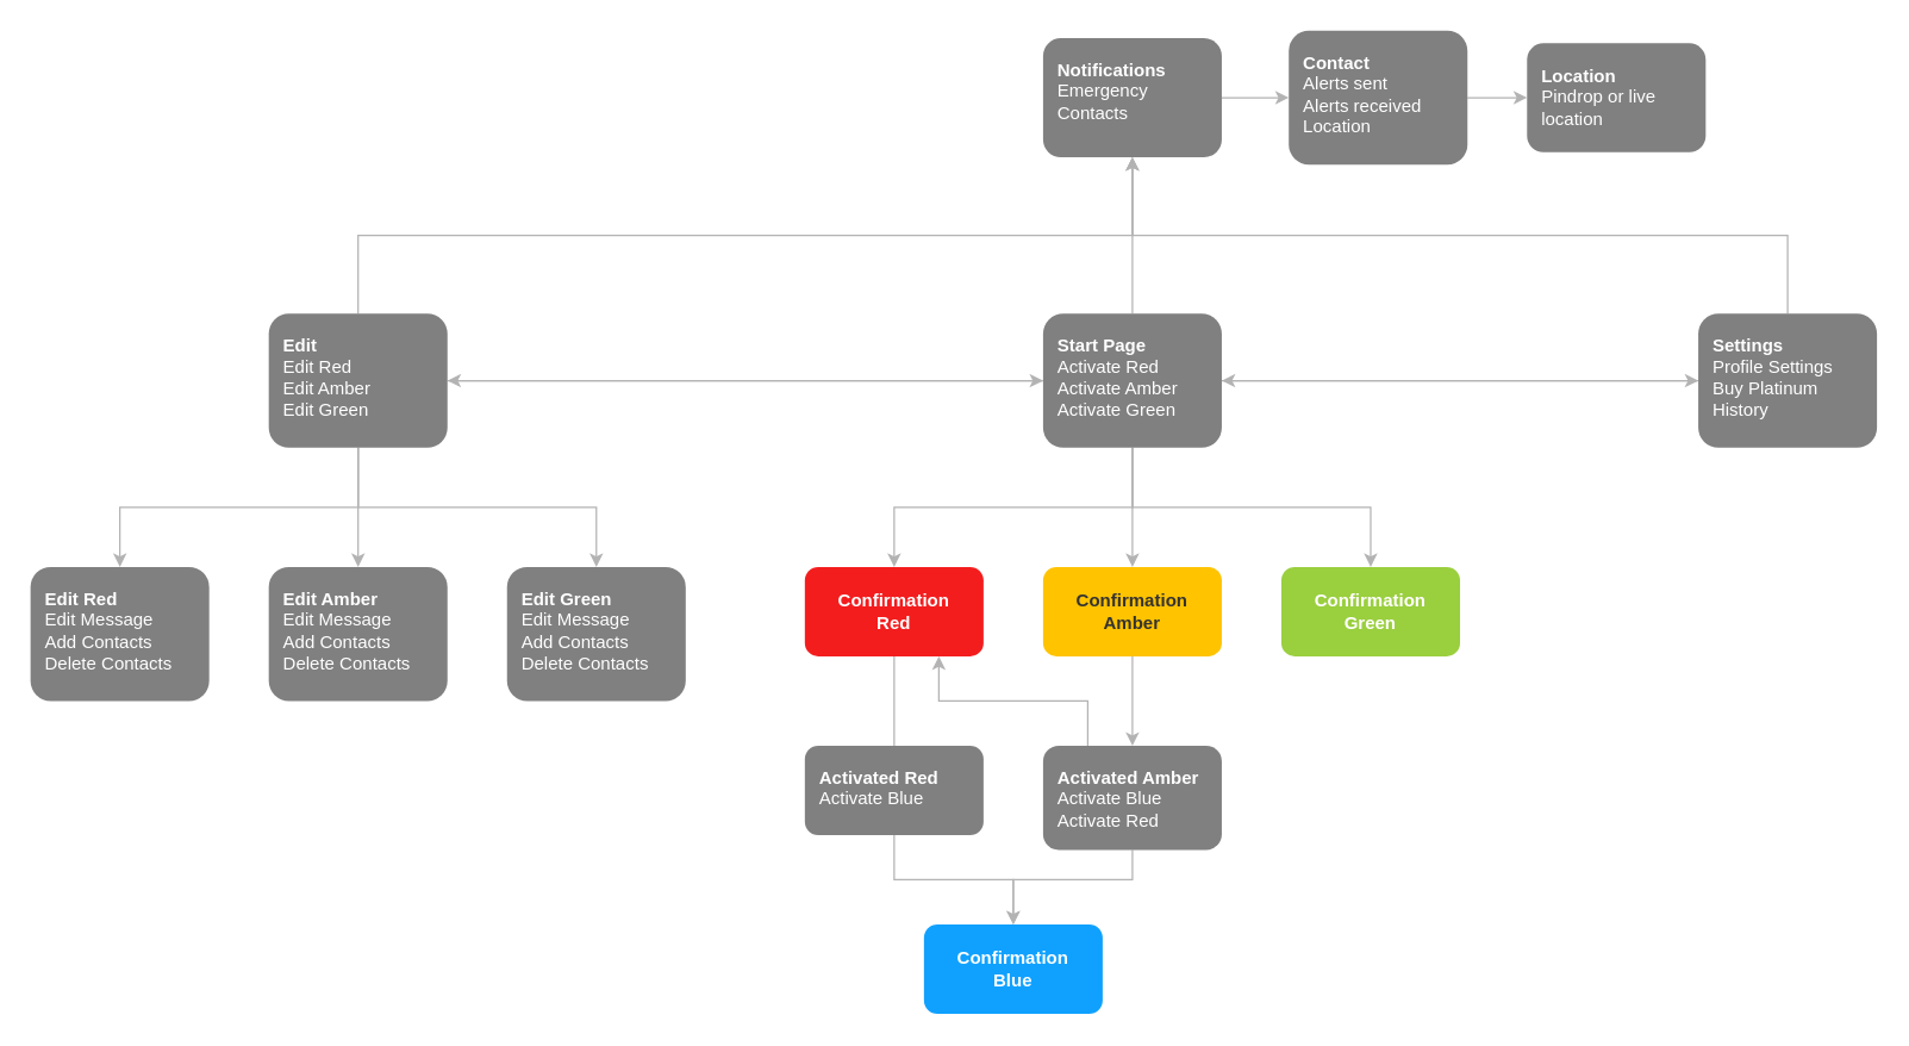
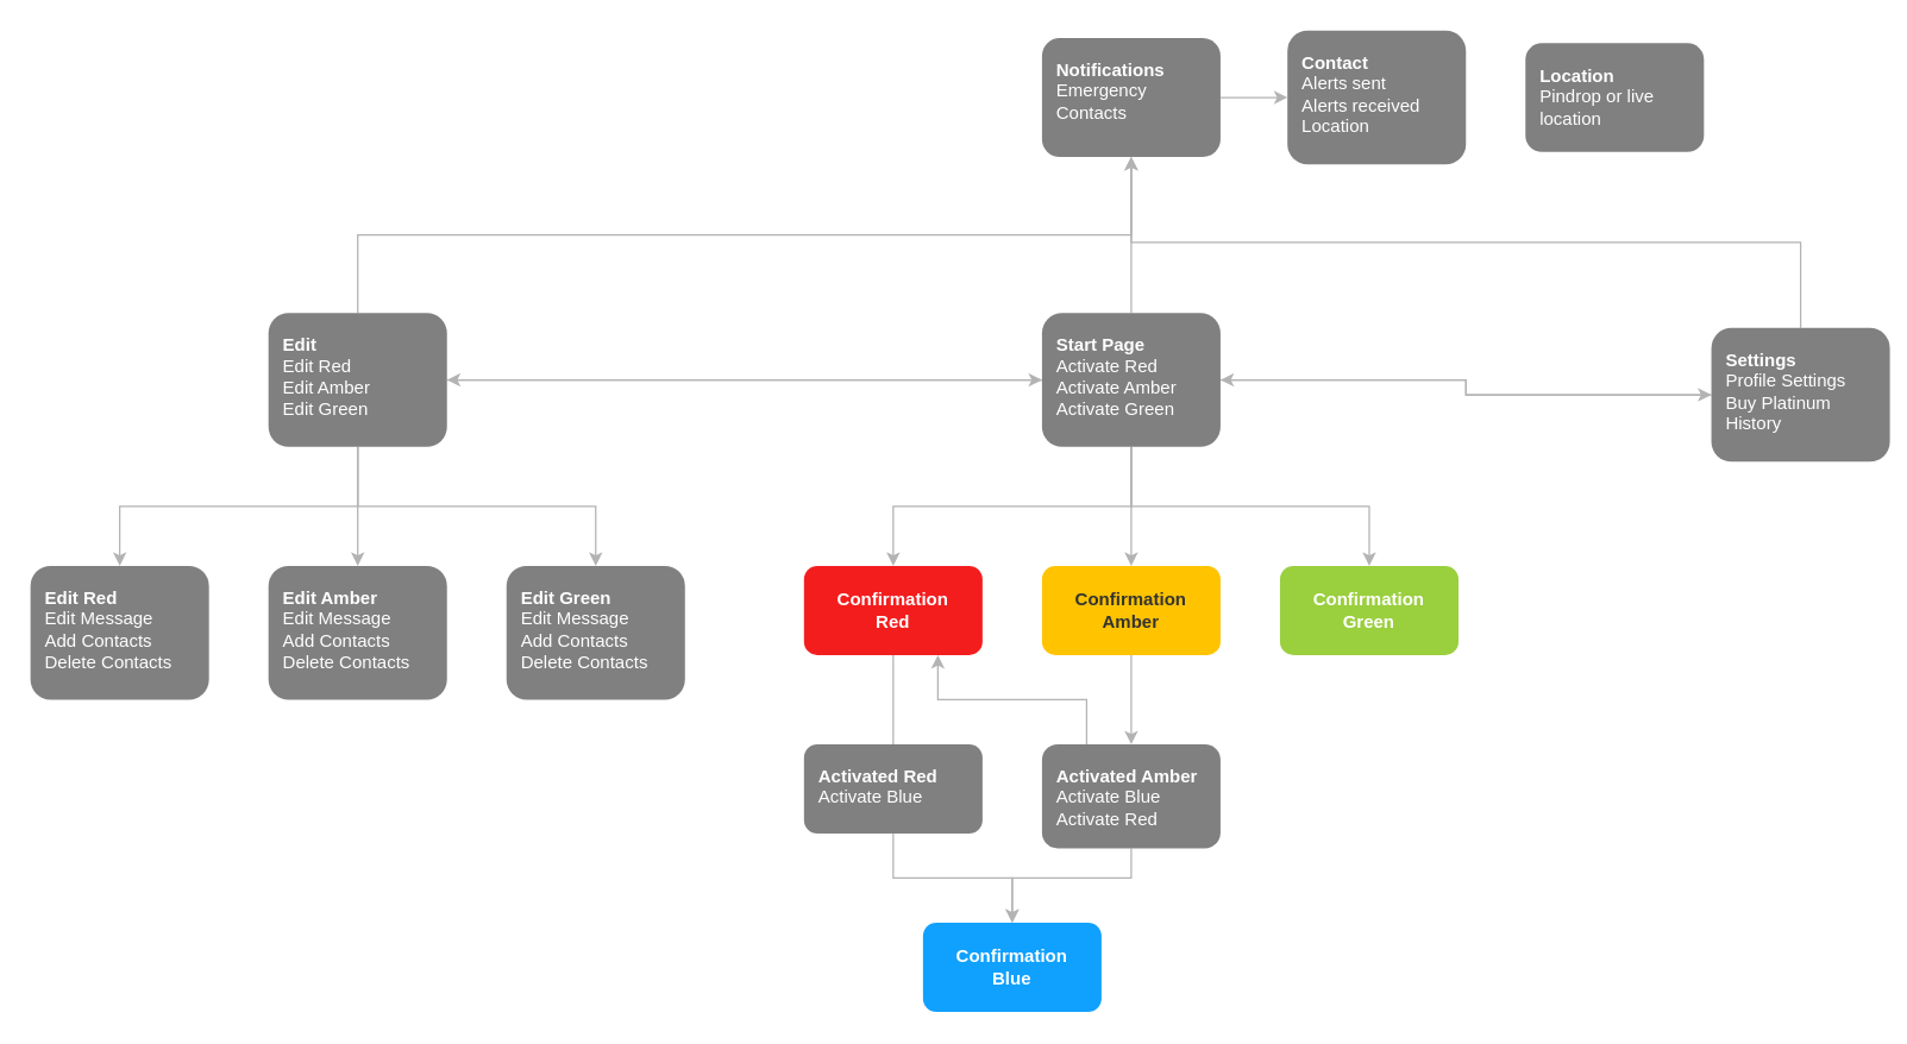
  <mxCell id="0" />
  <mxCell id="1" parent="0" />
  <mxCell id="2" style="edgeStyle=orthogonalEdgeStyle;rounded=0;orthogonalLoop=1;jettySize=auto;html=1;exitX=0.5;exitY=1;exitDx=0;exitDy=0;entryX=0.5;entryY=0;entryDx=0;entryDy=0;strokeColor=#B3B3B3;" edge="1" parent="1" source="8" target="25"><mxGeometry relative="1" as="geometry" /></mxCell>
  <mxCell id="3" style="edgeStyle=orthogonalEdgeStyle;rounded=0;orthogonalLoop=1;jettySize=auto;html=1;exitX=0.5;exitY=1;exitDx=0;exitDy=0;entryX=0.5;entryY=0;entryDx=0;entryDy=0;strokeColor=#B3B3B3;" edge="1" parent="1" source="8" target="23"><mxGeometry relative="1" as="geometry" /></mxCell>
  <mxCell id="4" style="edgeStyle=orthogonalEdgeStyle;rounded=0;orthogonalLoop=1;jettySize=auto;html=1;exitX=0.5;exitY=1;exitDx=0;exitDy=0;entryX=0.5;entryY=0;entryDx=0;entryDy=0;strokeColor=#B3B3B3;" edge="1" parent="1" source="8" target="27"><mxGeometry relative="1" as="geometry" /></mxCell>
  <mxCell id="5" style="edgeStyle=orthogonalEdgeStyle;rounded=0;orthogonalLoop=1;jettySize=auto;html=1;exitX=0;exitY=0.5;exitDx=0;exitDy=0;entryX=1;entryY=0.5;entryDx=0;entryDy=0;strokeColor=#B3B3B3;" edge="1" parent="1" source="8" target="14"><mxGeometry relative="1" as="geometry" /></mxCell>
  <mxCell id="6" style="edgeStyle=orthogonalEdgeStyle;rounded=0;orthogonalLoop=1;jettySize=auto;html=1;exitX=1;exitY=0.5;exitDx=0;exitDy=0;entryX=0;entryY=0.5;entryDx=0;entryDy=0;strokeColor=#B3B3B3;" edge="1" parent="1" source="8" target="31"><mxGeometry relative="1" as="geometry" /></mxCell>
  <mxCell id="7" style="edgeStyle=orthogonalEdgeStyle;rounded=0;orthogonalLoop=1;jettySize=auto;html=1;exitX=0.5;exitY=0;exitDx=0;exitDy=0;entryX=0.5;entryY=1;entryDx=0;entryDy=0;fontColor=#FFFFFF;strokeColor=#B3B3B3;" edge="1" parent="1" source="8" target="33"><mxGeometry relative="1" as="geometry" /></mxCell>
  <mxCell id="8" value="&lt;b&gt;Start Page&lt;br&gt;&lt;/b&gt;Activate Red&lt;br&gt;Activate Amber&lt;br&gt;Activate Green" style="rounded=1;whiteSpace=wrap;html=1;verticalAlign=top;align=left;spacing=10;strokeColor=none;fillColor=#808080;fontColor=#FFFFFF;" vertex="1" parent="1"><mxGeometry x="700" y="210" width="120" height="90" as="geometry" /></mxCell>
  <mxCell id="9" style="edgeStyle=orthogonalEdgeStyle;rounded=0;orthogonalLoop=1;jettySize=auto;html=1;exitX=0.5;exitY=1;exitDx=0;exitDy=0;entryX=0.5;entryY=0;entryDx=0;entryDy=0;strokeColor=#B3B3B3;" edge="1" parent="1" source="14" target="16"><mxGeometry relative="1" as="geometry" /></mxCell>
  <mxCell id="10" style="edgeStyle=orthogonalEdgeStyle;rounded=0;orthogonalLoop=1;jettySize=auto;html=1;exitX=0.5;exitY=1;exitDx=0;exitDy=0;entryX=0.5;entryY=0;entryDx=0;entryDy=0;strokeColor=#B3B3B3;" edge="1" parent="1" source="14" target="17"><mxGeometry relative="1" as="geometry"><Array as="points"><mxPoint x="240" y="340" /><mxPoint x="400" y="340" /></Array></mxGeometry></mxCell>
  <mxCell id="11" style="edgeStyle=orthogonalEdgeStyle;rounded=0;orthogonalLoop=1;jettySize=auto;html=1;exitX=0.5;exitY=1;exitDx=0;exitDy=0;entryX=0.5;entryY=0;entryDx=0;entryDy=0;strokeColor=#B3B3B3;" edge="1" parent="1" source="14" target="15"><mxGeometry relative="1" as="geometry"><Array as="points"><mxPoint x="240" y="340" /><mxPoint x="80" y="340" /></Array></mxGeometry></mxCell>
  <mxCell id="12" style="edgeStyle=orthogonalEdgeStyle;rounded=0;orthogonalLoop=1;jettySize=auto;html=1;exitX=1;exitY=0.5;exitDx=0;exitDy=0;entryX=0;entryY=0.5;entryDx=0;entryDy=0;strokeColor=#B3B3B3;" edge="1" parent="1" source="14" target="8"><mxGeometry relative="1" as="geometry" /></mxCell>
  <mxCell id="13" style="edgeStyle=orthogonalEdgeStyle;rounded=0;orthogonalLoop=1;jettySize=auto;html=1;exitX=0.5;exitY=0;exitDx=0;exitDy=0;entryX=0.5;entryY=1;entryDx=0;entryDy=0;fontColor=#FFFFFF;strokeColor=#B3B3B3;" edge="1" parent="1" source="14" target="33"><mxGeometry relative="1" as="geometry" /></mxCell>
  <mxCell id="14" value="&lt;b&gt;Edit&lt;/b&gt;&lt;br&gt;Edit Red&lt;br&gt;Edit Amber&lt;br&gt;Edit Green" style="rounded=1;whiteSpace=wrap;html=1;verticalAlign=top;align=left;spacing=10;strokeColor=none;fillColor=#808080;fontColor=#FFFFFF;" vertex="1" parent="1"><mxGeometry x="180" y="210" width="120" height="90" as="geometry" /></mxCell>
  <mxCell id="15" value="&lt;b&gt;Edit Red&lt;br&gt;&lt;/b&gt;Edit Message&lt;br&gt;Add Contacts&lt;br&gt;Delete Contacts" style="rounded=1;whiteSpace=wrap;html=1;align=left;verticalAlign=top;spacingTop=0;spacing=10;strokeColor=none;fillColor=#808080;fontColor=#FFFFFF;" vertex="1" parent="1"><mxGeometry y="380" width="120" height="90" as="geometry" x="20" /></mxCell>
  <mxCell id="16" value="&lt;b&gt;Edit Amber&lt;br&gt;&lt;/b&gt;Edit Message&lt;br&gt;Add Contacts&lt;br&gt;Delete Contacts" style="rounded=1;whiteSpace=wrap;html=1;verticalAlign=top;align=left;spacing=10;strokeColor=none;fillColor=#808080;fontColor=#FFFFFF;" vertex="1" parent="1"><mxGeometry x="180" y="380" width="120" height="90" as="geometry" /></mxCell>
  <mxCell id="17" value="&lt;b&gt;Edit Green&lt;br&gt;&lt;/b&gt;Edit Message&lt;br&gt;Add Contacts&lt;br&gt;Delete Contacts" style="rounded=1;whiteSpace=wrap;html=1;verticalAlign=top;align=left;spacing=10;strokeColor=none;fillColor=#808080;fontColor=#FFFFFF;" vertex="1" parent="1"><mxGeometry x="340" y="380" width="120" height="90" as="geometry" /></mxCell>
  <mxCell id="18" style="edgeStyle=orthogonalEdgeStyle;rounded=0;orthogonalLoop=1;jettySize=auto;html=1;exitX=0.5;exitY=1;exitDx=0;exitDy=0;entryX=0.5;entryY=0;entryDx=0;entryDy=0;strokeColor=#B3B3B3;" edge="1" parent="1" source="19" target="28"><mxGeometry relative="1" as="geometry"><Array as="points"><mxPoint x="600" y="590" /><mxPoint x="680" y="590" /></Array></mxGeometry></mxCell>
  <mxCell id="19" value="&lt;b&gt;Activated Red&lt;br&gt;&lt;/b&gt;Activate Blue" style="rounded=1;whiteSpace=wrap;html=1;verticalAlign=top;align=left;spacing=10;strokeColor=none;fillColor=#808080;fontColor=#FFFFFF;" vertex="1" parent="1"><mxGeometry x="540" y="500" width="120" height="60" as="geometry" /></mxCell>
  <mxCell id="20" style="edgeStyle=orthogonalEdgeStyle;rounded=0;orthogonalLoop=1;jettySize=auto;html=1;exitX=0.5;exitY=1;exitDx=0;exitDy=0;entryX=0.5;entryY=0;entryDx=0;entryDy=0;strokeColor=#B3B3B3;" edge="1" parent="1" source="22" target="28"><mxGeometry relative="1" as="geometry"><Array as="points"><mxPoint x="760" y="590" /><mxPoint x="680" y="590" /></Array></mxGeometry></mxCell>
  <mxCell id="21" style="edgeStyle=orthogonalEdgeStyle;rounded=0;orthogonalLoop=1;jettySize=auto;html=1;exitX=0.25;exitY=0;exitDx=0;exitDy=0;entryX=0.75;entryY=1;entryDx=0;entryDy=0;strokeColor=#B3B3B3;" edge="1" parent="1" source="22" target="27"><mxGeometry relative="1" as="geometry" /></mxCell>
  <mxCell id="22" value="&lt;b&gt;Activated Amber&lt;br&gt;&lt;/b&gt;Activate Blue&lt;br&gt;Activate Red" style="rounded=1;whiteSpace=wrap;html=1;verticalAlign=top;align=left;spacing=10;strokeColor=none;fillColor=#808080;fontColor=#FFFFFF;" vertex="1" parent="1"><mxGeometry x="700" y="500" width="120" height="70" as="geometry" /></mxCell>
  <mxCell id="23" value="&lt;b&gt;Confirmation Green&lt;/b&gt;" style="rounded=1;whiteSpace=wrap;html=1;verticalAlign=middle;align=center;spacing=10;fillColor=#9ACF3E;strokeColor=none;fontColor=#FFFFFF;" vertex="1" parent="1"><mxGeometry x="860" y="380" width="120" height="60" as="geometry" /></mxCell>
  <mxCell id="24" style="edgeStyle=orthogonalEdgeStyle;rounded=0;orthogonalLoop=1;jettySize=auto;html=1;exitX=0.5;exitY=1;exitDx=0;exitDy=0;strokeColor=#B3B3B3;" edge="1" parent="1" source="25" target="22"><mxGeometry relative="1" as="geometry" /></mxCell>
  <mxCell id="25" value="&lt;b&gt;Confirmation Amber&lt;/b&gt;" style="rounded=1;whiteSpace=wrap;html=1;verticalAlign=middle;align=center;spacing=10;fillColor=#FFC300;strokeColor=none;fontColor=#333333;" vertex="1" parent="1"><mxGeometry x="700" y="380" width="120" height="60" as="geometry" /></mxCell>
  <mxCell id="26" style="edgeStyle=orthogonalEdgeStyle;rounded=0;orthogonalLoop=1;jettySize=auto;html=1;exitX=0.5;exitY=1;exitDx=0;exitDy=0;entryX=0.5;entryY=0;entryDx=0;entryDy=0;strokeColor=#B3B3B3;endArrow=none;" edge="1" parent="1" source="27" target="19"><mxGeometry relative="1" as="geometry" /></mxCell>
  <mxCell id="27" value="&lt;b&gt;Confirmation&lt;br&gt;Red&lt;/b&gt;" style="rounded=1;whiteSpace=wrap;html=1;verticalAlign=middle;align=center;spacing=10;labelBackgroundColor=none;fillColor=#F31D1E;fontColor=#FFFFFF;strokeColor=none;" vertex="1" parent="1"><mxGeometry x="540" y="380" width="120" height="60" as="geometry" /></mxCell>
  <mxCell id="28" value="&lt;b&gt;Confirmation Blue&lt;/b&gt;" style="rounded=1;whiteSpace=wrap;html=1;verticalAlign=middle;align=center;spacing=10;fillColor=#10A1FF;fontColor=#FFFFFF;strokeColor=none;" vertex="1" parent="1"><mxGeometry x="620" y="620" width="120" height="60" as="geometry" /></mxCell>
  <mxCell id="29" style="edgeStyle=orthogonalEdgeStyle;rounded=0;orthogonalLoop=1;jettySize=auto;html=1;exitX=0;exitY=0.5;exitDx=0;exitDy=0;entryX=1;entryY=0.5;entryDx=0;entryDy=0;strokeColor=#B3B3B3;" edge="1" parent="1" source="31" target="8"><mxGeometry relative="1" as="geometry" /></mxCell>
  <mxCell id="30" style="edgeStyle=orthogonalEdgeStyle;rounded=0;orthogonalLoop=1;jettySize=auto;html=1;exitX=0.5;exitY=0;exitDx=0;exitDy=0;entryX=0.5;entryY=1;entryDx=0;entryDy=0;fontColor=#FFFFFF;strokeColor=#B3B3B3;" edge="1" parent="1" source="31" target="33"><mxGeometry relative="1" as="geometry" /></mxCell>
- <mxCell id="31" value="&lt;b&gt;Settings&lt;/b&gt;&lt;br&gt;Profile Settings&lt;br&gt;Buy Platinum&lt;br&gt;History" style="rounded=1;whiteSpace=wrap;html=1;verticalAlign=top;align=left;spacing=10;strokeColor=none;fillColor=#808080;fontColor=#FFFFFF;" vertex="1" parent="1"><mxGeometry x="1140" y="210" width="120" height="90" as="geometry" /></mxCell>
+ <mxCell id="31" value="&lt;b&gt;Settings&lt;/b&gt;&lt;br&gt;Profile Settings&lt;br&gt;Buy Platinum&lt;br&gt;History" style="rounded=1;whiteSpace=wrap;html=1;verticalAlign=top;align=left;spacing=10;strokeColor=none;fillColor=#808080;fontColor=#FFFFFF;" vertex="1" parent="1"><mxGeometry x="1150" y="220" width="120" height="90" as="geometry" /></mxCell>
  <mxCell id="32" style="edgeStyle=orthogonalEdgeStyle;rounded=0;orthogonalLoop=1;jettySize=auto;html=1;exitX=1;exitY=0.5;exitDx=0;exitDy=0;entryX=0;entryY=0.5;entryDx=0;entryDy=0;fontColor=#FFFFFF;strokeColor=#B3B3B3;" edge="1" parent="1" source="33" target="35"><mxGeometry relative="1" as="geometry" /></mxCell>
  <mxCell id="33" value="&lt;b&gt;Notifications&lt;/b&gt;&lt;br&gt;Emergency Contacts" style="rounded=1;whiteSpace=wrap;html=1;verticalAlign=top;align=left;spacing=10;strokeColor=none;fillColor=#808080;fontColor=#FFFFFF;" vertex="1" parent="1"><mxGeometry x="700" y="25" width="120" height="80" as="geometry" /></mxCell>
- <mxCell id="34" value="" style="edgeStyle=orthogonalEdgeStyle;rounded=0;orthogonalLoop=1;jettySize=auto;html=1;fontColor=#FFFFFF;strokeColor=#B3B3B3;" edge="1" parent="1" source="35" target="36"><mxGeometry relative="1" as="geometry" /></mxCell>
  <mxCell id="35" value="&lt;b&gt;Contact&lt;/b&gt;&lt;br&gt;Alerts sent&lt;br&gt;Alerts received&lt;br&gt;Location" style="rounded=1;whiteSpace=wrap;html=1;verticalAlign=top;align=left;spacing=10;strokeColor=none;fillColor=#808080;fontColor=#FFFFFF;" vertex="1" parent="1"><mxGeometry x="865" y="20" width="120" height="90" as="geometry" /></mxCell>
  <mxCell id="36" value="&lt;b&gt;Location&lt;br&gt;&lt;/b&gt;Pindrop or live location" style="rounded=1;whiteSpace=wrap;html=1;verticalAlign=top;align=left;spacing=10;strokeColor=none;fillColor=#808080;fontColor=#FFFFFF;" vertex="1" parent="1"><mxGeometry x="1025" y="28.5" width="120" height="73" as="geometry" /></mxCell>
